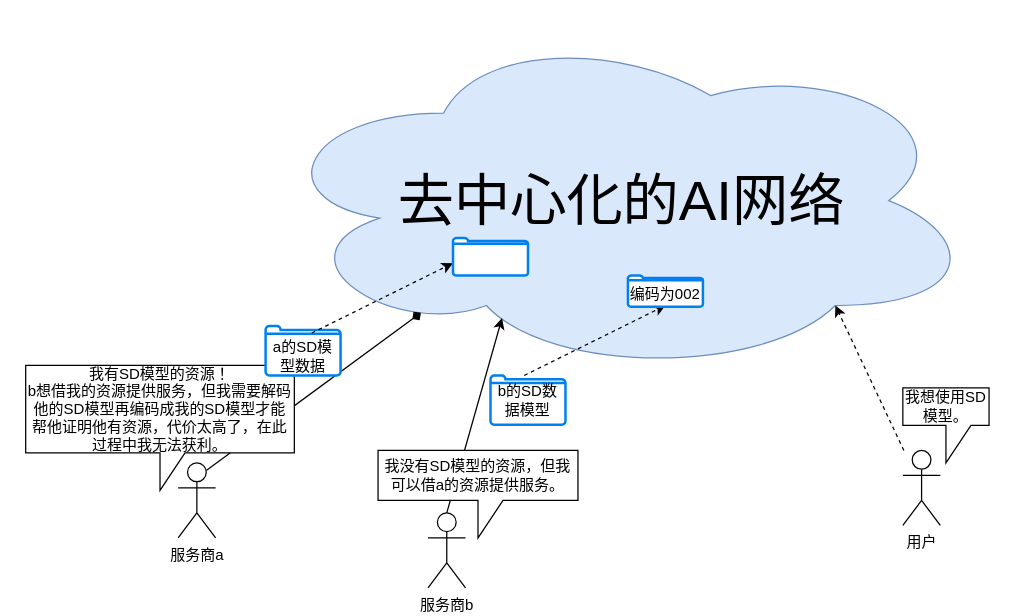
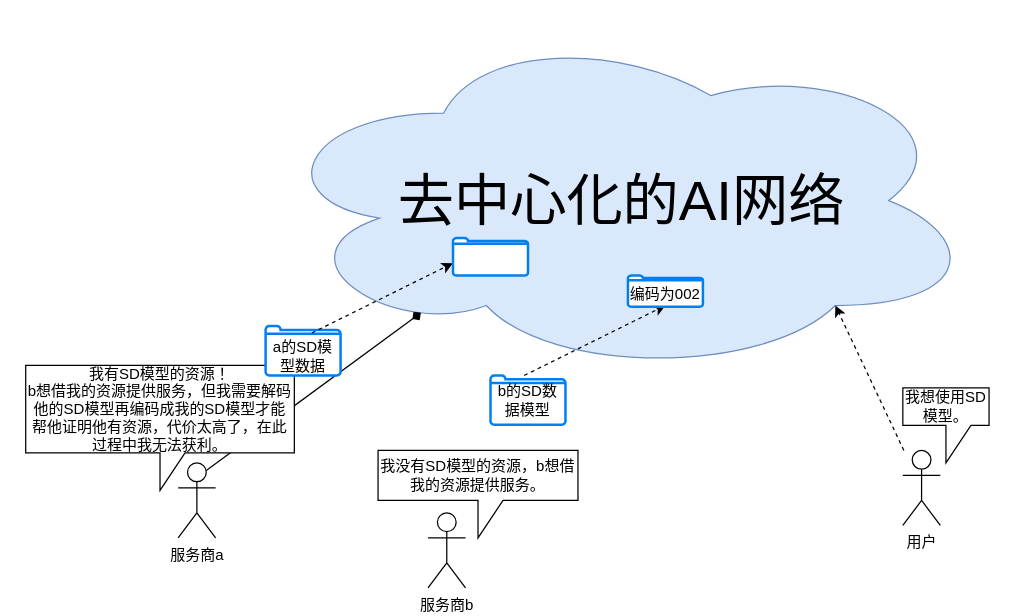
  <mxCell id="0" />
  <mxCell id="1" parent="0" />
  <mxCell id="2" value="&lt;font style=&quot;font-size: 45px;&quot;&gt;去中心化的AI网络&lt;/font&gt;" style="ellipse;shape=cloud;whiteSpace=wrap;html=1;fillColor=#dae8fc;strokeColor=#6c8ebf;" vertex="1" parent="1"><mxGeometry x="212" y="20" width="570" height="280" as="geometry" /></mxCell>
  <mxCell id="3" value="服务商a" style="shape=umlActor;verticalLabelPosition=bottom;verticalAlign=top;html=1;outlineConnect=0;" vertex="1" parent="1"><mxGeometry x="142" y="370" width="30" height="60" as="geometry" /></mxCell>
  <mxCell id="4" value="服务商b" style="shape=umlActor;verticalLabelPosition=bottom;verticalAlign=top;html=1;outlineConnect=0;" vertex="1" parent="1"><mxGeometry x="342" y="410" width="30" height="60" as="geometry" /></mxCell>
  <mxCell id="5" value="" style="endArrow=diamond;html=1;rounded=0;entryX=0.218;entryY=0.821;entryDx=0;entryDy=0;entryPerimeter=0;exitX=0.75;exitY=0.1;exitDx=0;exitDy=0;exitPerimeter=0;" edge="1" parent="1" source="3" target="2"><mxGeometry width="50" height="50" relative="1" as="geometry"><mxPoint x="442" y="350" as="sourcePoint" /><mxPoint x="492" y="300" as="targetPoint" /><Array as="points" /></mxGeometry></mxCell>
- <mxCell id="6" value="" style="endArrow=classic;html=1;rounded=0;entryX=0.332;entryY=0.836;entryDx=0;entryDy=0;entryPerimeter=0;exitX=0.5;exitY=0;exitDx=0;exitDy=0;exitPerimeter=0;" edge="1" parent="1" source="4" target="2"><mxGeometry width="50" height="50" relative="1" as="geometry"><mxPoint x="332" y="340" as="sourcePoint" /><mxPoint x="346" y="260" as="targetPoint" /><Array as="points" /></mxGeometry></mxCell>
  <mxCell id="7" value="用户" style="shape=umlActor;verticalLabelPosition=bottom;verticalAlign=top;html=1;outlineConnect=0;" vertex="1" parent="1"><mxGeometry x="722" y="360" width="30" height="60" as="geometry" /></mxCell>
  <mxCell id="8" value="我想使用SD模型。" style="shape=callout;whiteSpace=wrap;html=1;perimeter=calloutPerimeter;rotation=0;" vertex="1" parent="1"><mxGeometry x="722" y="310" width="69" height="60" as="geometry" /></mxCell>
  <mxCell id="9" value="" style="endArrow=classic;html=1;rounded=0;entryX=0.8;entryY=0.8;entryDx=0;entryDy=0;entryPerimeter=0;dashed=1;" edge="1" parent="1" source="7" target="2"><mxGeometry width="50" height="50" relative="1" as="geometry"><mxPoint x="337" y="360" as="sourcePoint" /><mxPoint x="411" y="264" as="targetPoint" /><Array as="points" /></mxGeometry></mxCell>
  <mxCell id="10" value="我有SD模型的资源！&lt;br&gt;b想借我的资源提供服务，但我需要解码他的SD模型再编码成我的SD模型才能帮他证明他有资源，代价太高了，在此过程中我无法获利。" style="shape=callout;whiteSpace=wrap;html=1;perimeter=calloutPerimeter;" vertex="1" parent="1"><mxGeometry x="20" y="292" width="215" height="100" as="geometry" /></mxCell>
- <mxCell id="11" value="我没有SD模型的资源，但我可以借a的资源提供服务。" style="shape=callout;whiteSpace=wrap;html=1;perimeter=calloutPerimeter;" vertex="1" parent="1"><mxGeometry x="302" y="360" width="160" height="70" as="geometry" /></mxCell>
+ <mxCell id="11" value="我没有SD模型的资源，b想借我的资源提供服务。" style="shape=callout;whiteSpace=wrap;html=1;perimeter=calloutPerimeter;" vertex="1" parent="1"><mxGeometry x="302" y="360" width="160" height="70" as="geometry" /></mxCell>
  <mxCell id="12" value="" style="html=1;verticalLabelPosition=bottom;align=center;labelBackgroundColor=#ffffff;verticalAlign=top;strokeWidth=2;strokeColor=#0080F0;shadow=0;dashed=0;shape=mxgraph.ios7.icons.folder;" vertex="1" parent="1"><mxGeometry x="212" y="260.5" width="60" height="39.5" as="geometry" /></mxCell>
  <mxCell id="13" value="a的SD模型数据" style="text;strokeColor=none;align=center;fillColor=none;html=1;verticalAlign=middle;whiteSpace=wrap;rounded=0;" vertex="1" parent="1"><mxGeometry x="217" y="270" width="50" height="30" as="geometry" /></mxCell>
  <mxCell id="14" value="" style="html=1;verticalLabelPosition=bottom;align=center;labelBackgroundColor=#ffffff;verticalAlign=top;strokeWidth=2;strokeColor=#0080F0;shadow=0;dashed=0;shape=mxgraph.ios7.icons.folder;" vertex="1" parent="1"><mxGeometry x="392" y="300" width="60" height="39.5" as="geometry" /></mxCell>
  <mxCell id="15" value="b的SD数据模型" style="text;strokeColor=none;align=center;fillColor=none;html=1;verticalAlign=middle;whiteSpace=wrap;rounded=0;" vertex="1" parent="1"><mxGeometry x="392" y="304.75" width="60" height="30" as="geometry" /></mxCell>
  <mxCell id="16" value="" style="endArrow=classic;html=1;rounded=0;exitX=0.617;exitY=0.139;exitDx=0;exitDy=0;exitPerimeter=0;entryX=0.263;entryY=0.679;entryDx=0;entryDy=0;entryPerimeter=0;dashed=1;" edge="1" parent="1" source="12" target="2"><mxGeometry width="50" height="50" relative="1" as="geometry"><mxPoint x="482" y="260" as="sourcePoint" /><mxPoint x="532" y="210" as="targetPoint" /></mxGeometry></mxCell>
  <mxCell id="17" value="" style="html=1;verticalLabelPosition=bottom;align=center;labelBackgroundColor=#ffffff;verticalAlign=top;strokeWidth=2;strokeColor=#0080F0;shadow=0;dashed=0;shape=mxgraph.ios7.icons.folder;" vertex="1" parent="1"><mxGeometry x="362" y="190" width="60" height="30" as="geometry" /></mxCell>
  <mxCell id="18" value="" style="endArrow=classic;html=1;rounded=0;exitX=0.617;exitY=0.139;exitDx=0;exitDy=0;exitPerimeter=0;entryX=0.263;entryY=0.679;entryDx=0;entryDy=0;entryPerimeter=0;dashed=1;" edge="1" parent="1"><mxGeometry width="50" height="50" relative="1" as="geometry"><mxPoint x="419" y="300" as="sourcePoint" /><mxPoint x="532" y="244" as="targetPoint" /></mxGeometry></mxCell>
  <mxCell id="19" value="" style="html=1;verticalLabelPosition=bottom;align=center;labelBackgroundColor=#ffffff;verticalAlign=top;strokeWidth=2;strokeColor=#0080F0;shadow=0;dashed=0;shape=mxgraph.ios7.icons.folder;" vertex="1" parent="1"><mxGeometry x="502" y="220" width="60" height="25" as="geometry" /></mxCell>
  <mxCell id="20" value="编码为002" style="text;strokeColor=none;align=center;fillColor=none;html=1;verticalAlign=middle;whiteSpace=wrap;rounded=0;" vertex="1" parent="1"><mxGeometry x="502" y="220" width="60" height="30" as="geometry" /></mxCell>
